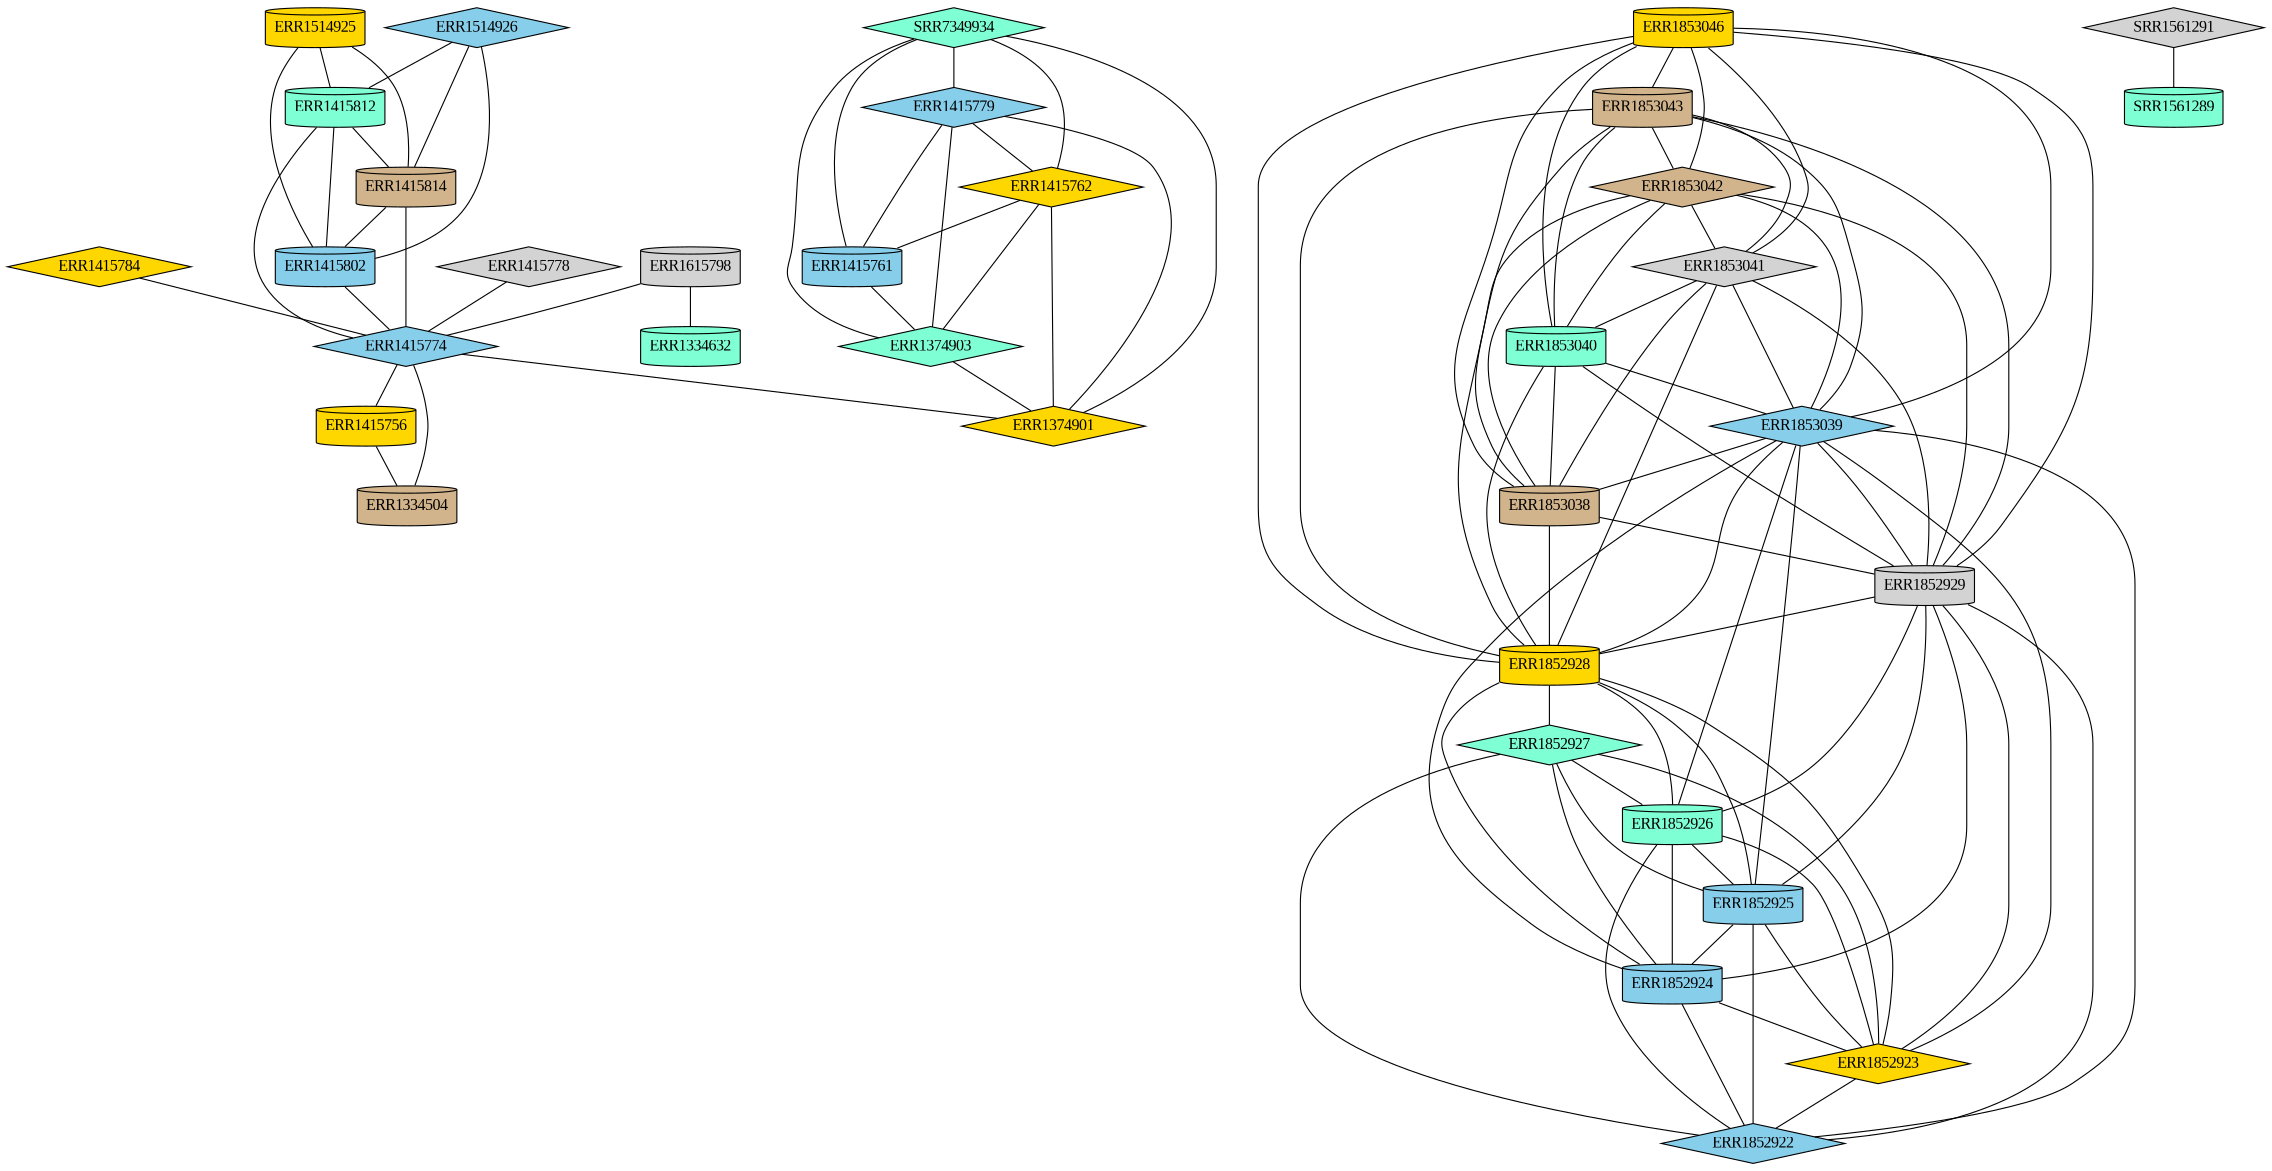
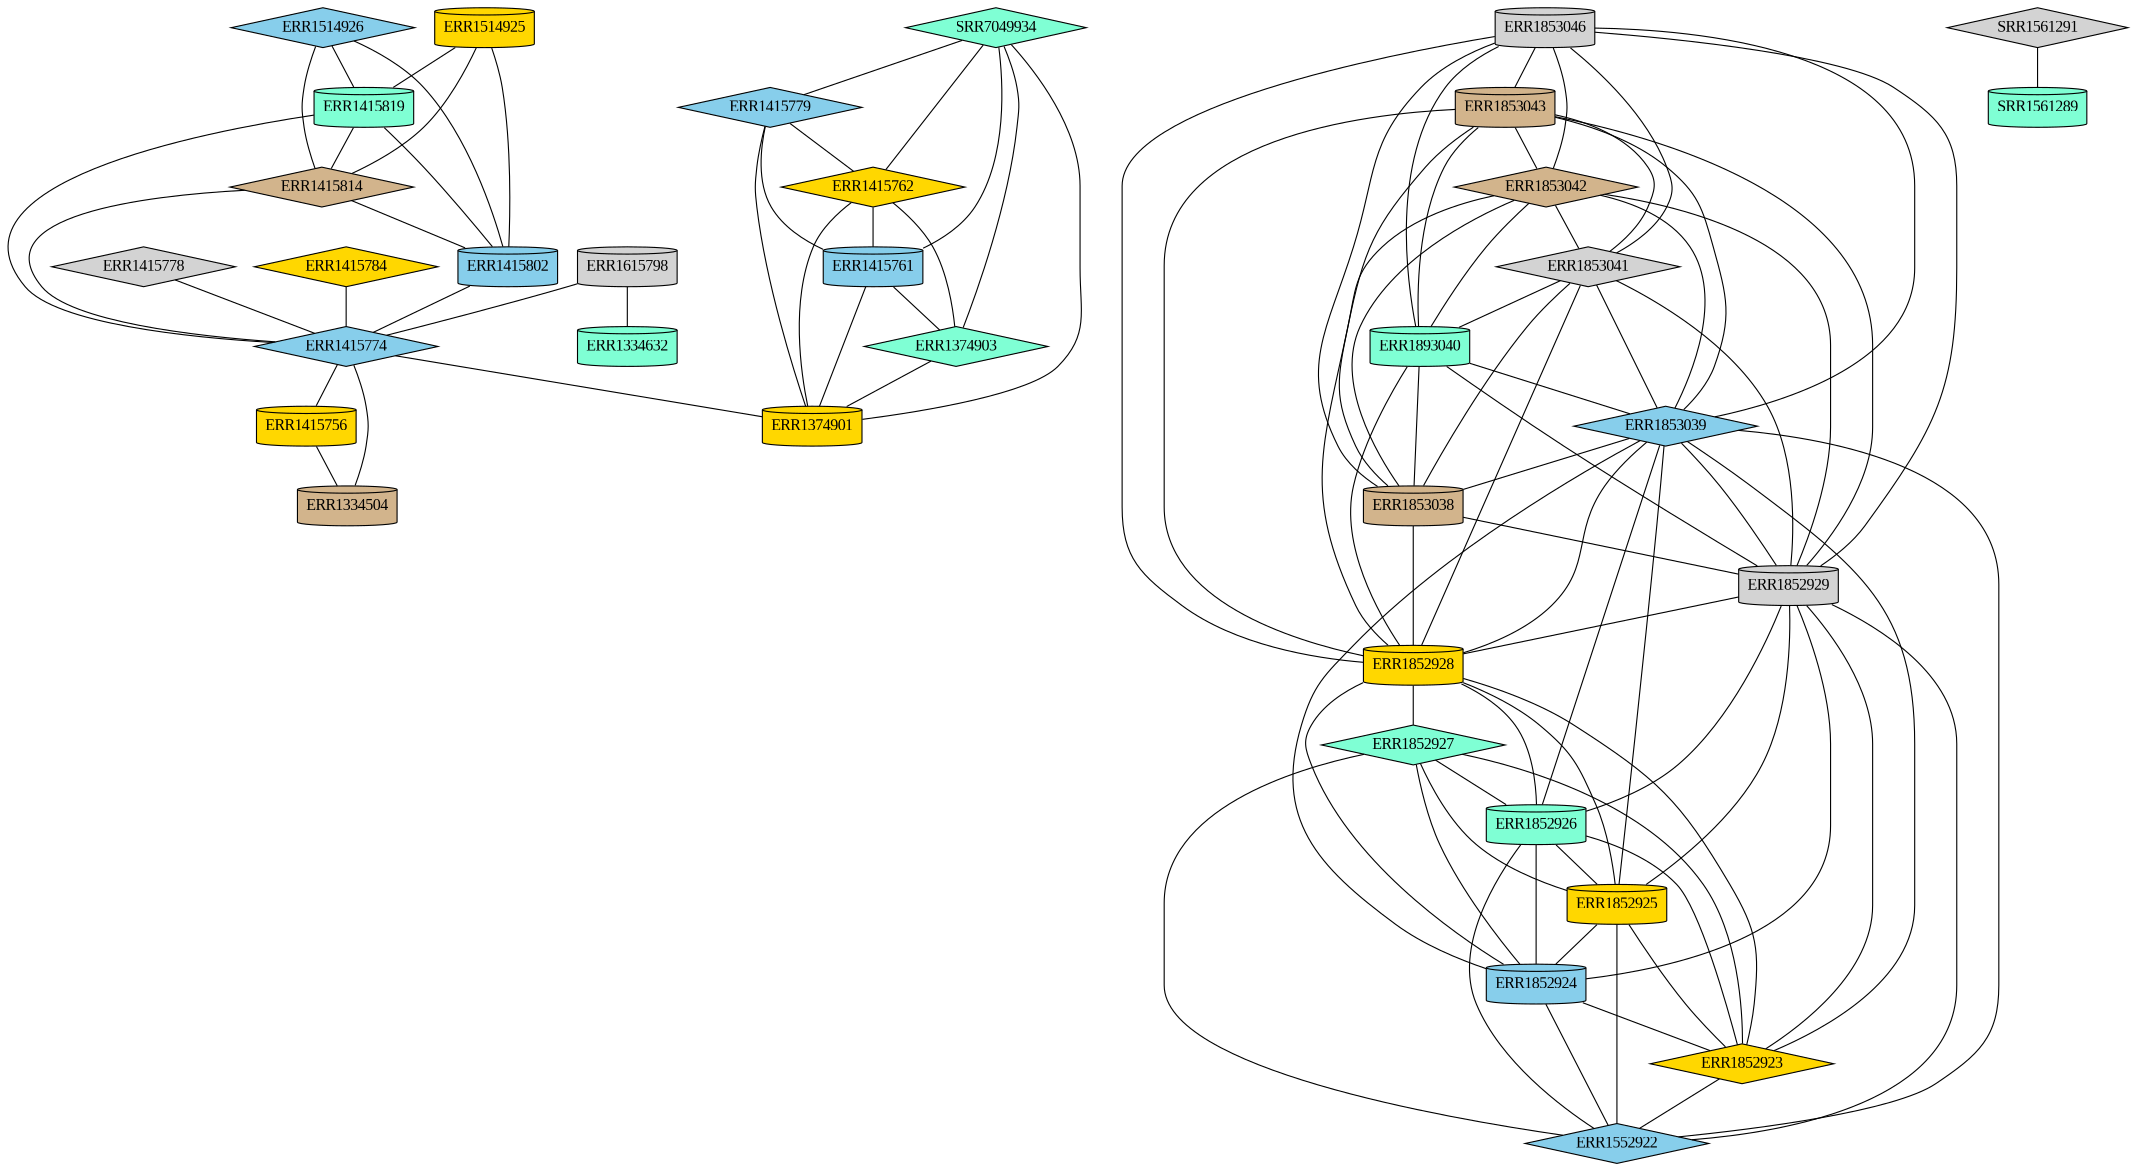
  graph {
    fontname="Liberation Serif"
    node [fillcolor=skyblue fontname="Liberation Serif" shape=cylinder style=filled]
    edge [distance=3 fontname="Liberation Serif"]
    ERR1415756 [fillcolor=gold]
    ERR1334504 [fillcolor=tan]
    ERR1415762 [fillcolor=gold shape=diamond]
    ERR1415761
-   ERR1374901 [fillcolor=gold shape=diamond]
+   ERR1374901 [fillcolor=gold]
    ERR1374903 [fillcolor=aquamarine shape=diamond]
    ERR1415779 [shape=diamond]
-   ERR1415814 [fillcolor=tan]
+   ERR1415814 [fillcolor=tan shape=diamond]
    ERR1415802
    ERR1415774 [shape=diamond]
-   ERR1415819 [fillcolor=aquamarine label=ERR1415812]
+   ERR1415819 [fillcolor=aquamarine]
    ERR1852923 [fillcolor=gold shape=diamond]
-   ERR1852922 [shape=diamond]
+   ERR1852922 [shape=diamond label=ERR1552922]
    ERR1852924
-   ERR1852925
+   ERR1852925 [fillcolor=gold]
    ERR1852926 [fillcolor=aquamarine]
    ERR1853039 [shape=diamond]
    ERR1852929 [fillcolor=lightgrey]
    ERR1852928 [fillcolor=gold]
    ERR1853038 [fillcolor=tan]
    ERR1852927 [fillcolor=aquamarine shape=diamond]
    ERR1853042 [fillcolor=tan shape=diamond]
    ERR1853041 [fillcolor=lightgrey shape=diamond]
-   ERR1853040 [fillcolor=aquamarine]
+   ERR1853040 [fillcolor=aquamarine label=ERR1893040]
    ERR1853043 [fillcolor=tan]
-   ERR1853046 [fillcolor=gold]
-   SRR7049934 [fillcolor=aquamarine shape=diamond label=SRR7349934]
+   ERR1853046 [fillcolor=lightgrey]
+   SRR7049934 [fillcolor=aquamarine shape=diamond]
    n28 [fillcolor=lightgrey label=ERR1615798]
    ERR1334632 [fillcolor=aquamarine]
    ERR1514925 [fillcolor=gold]
    ERR1415778 [fillcolor=lightgrey shape=diamond]
    ERR1415784 [fillcolor=gold shape=diamond]
    ERR1514926 [shape=diamond]
    SRR1561291 [fillcolor=lightgrey shape=diamond]
    SRR1561289 [fillcolor=aquamarine]
    ERR1415756 -- ERR1334504 [distance=0]
    ERR1415762 -- ERR1415761 [distance=0]
    ERR1415762 -- ERR1374901 [distance=1]
    ERR1415762 -- ERR1374903 [distance=1]
+   ERR1415761 -- ERR1374901 [distance=1]
    ERR1415761 -- ERR1374903 [distance=1]
    ERR1374903 -- ERR1374901 [distance=2]
    ERR1415779 -- ERR1415762 [distance=0]
    ERR1415779 -- ERR1415761 [distance=0]
    ERR1415779 -- ERR1374901 [distance=1]
-   ERR1415779 -- ERR1374903 [distance=1]
    ERR1415814 -- ERR1415802 [distance=0]
    ERR1415814 -- ERR1415774
    ERR1415802 -- ERR1415774
    ERR1415774 -- ERR1415756
    ERR1415774 -- ERR1334504
    ERR1415774 -- ERR1374901
    ERR1415819 -- ERR1415814 [distance=0]
    ERR1415819 -- ERR1415802 [distance=0]
    ERR1415819 -- ERR1415774
    ERR1852923 -- ERR1852922 [distance=0]
    ERR1852924 -- ERR1852923 [distance=0]
    ERR1852924 -- ERR1852922 [distance=0]
    ERR1852925 -- ERR1852923 [distance=0]
    ERR1852925 -- ERR1852922 [distance=0]
    ERR1852925 -- ERR1852924 [distance=0]
    ERR1852926 -- ERR1852923 [distance=0]
    ERR1852926 -- ERR1852922 [distance=0]
    ERR1852926 -- ERR1852924 [distance=0]
    ERR1852926 -- ERR1852925 [distance=0]
    ERR1853039 -- ERR1852923
    ERR1853039 -- ERR1852922
    ERR1853039 -- ERR1852924
    ERR1853039 -- ERR1852925
    ERR1853039 -- ERR1852926
    ERR1853039 -- ERR1852929 [distance=0]
    ERR1853039 -- ERR1852928 [distance=1]
    ERR1853039 -- ERR1853038 [distance=1]
    ERR1852929 -- ERR1852923
    ERR1852929 -- ERR1852922
    ERR1852929 -- ERR1852924
    ERR1852929 -- ERR1852925
    ERR1852929 -- ERR1852926
    ERR1852929 -- ERR1852928 [distance=1]
    ERR1852928 -- ERR1852923 [distance=2]
    ERR1852928 -- ERR1852924 [distance=2]
    ERR1852928 -- ERR1852925 [distance=2]
    ERR1852928 -- ERR1852926 [distance=2]
    ERR1852928 -- ERR1852927
    ERR1853038 -- ERR1852929 [distance=1]
    ERR1853038 -- ERR1852928 [distance=2]
    ERR1852927 -- ERR1852923 [distance=1]
    ERR1852927 -- ERR1852922 [distance=1]
    ERR1852927 -- ERR1852924 [distance=1]
    ERR1852927 -- ERR1852925 [distance=1]
    ERR1852927 -- ERR1852926 [distance=1]
    ERR1853042 -- ERR1853039 [distance=1]
    ERR1853042 -- ERR1852929 [distance=1]
    ERR1853042 -- ERR1852928 [distance=2]
    ERR1853042 -- ERR1853038 [distance=2]
    ERR1853042 -- ERR1853041 [distance=0]
    ERR1853042 -- ERR1853040 [distance=2]
    ERR1853041 -- ERR1853039 [distance=1]
    ERR1853041 -- ERR1852929 [distance=1]
    ERR1853041 -- ERR1852928 [distance=2]
    ERR1853041 -- ERR1853038 [distance=2]
    ERR1853041 -- ERR1853040 [distance=2]
    ERR1853040 -- ERR1853039 [distance=1]
    ERR1853040 -- ERR1852929 [distance=1]
    ERR1853040 -- ERR1852928 [distance=2]
    ERR1853040 -- ERR1853038 [distance=2]
    ERR1853043 -- ERR1853039 [distance=1]
    ERR1853043 -- ERR1852929 [distance=1]
    ERR1853043 -- ERR1852928 [distance=2]
    ERR1853043 -- ERR1853038 [distance=2]
    ERR1853043 -- ERR1853042 [distance=0]
    ERR1853043 -- ERR1853041 [distance=0]
    ERR1853043 -- ERR1853040 [distance=2]
    ERR1853046 -- ERR1853039 [distance=2]
    ERR1853046 -- ERR1852929 [distance=2]
    ERR1853046 -- ERR1852928
    ERR1853046 -- ERR1853038
    ERR1853046 -- ERR1853042
    ERR1853046 -- ERR1853041
    ERR1853046 -- ERR1853040 [distance=1]
    ERR1853046 -- ERR1853043
    SRR7049934 -- ERR1415762 [distance=2]
    SRR7049934 -- ERR1415761 [distance=2]
    SRR7049934 -- ERR1374901 [distance=1]
    SRR7049934 -- ERR1374903
    SRR7049934 -- ERR1415779 [distance=2]
    n28 -- ERR1415774
    n28 -- ERR1334632 [distance=2]
    ERR1514925 -- ERR1415814 [distance=2]
    ERR1514925 -- ERR1415802 [distance=2]
    ERR1514925 -- ERR1415819 [distance=2]
    ERR1415778 -- ERR1415774
    ERR1415784 -- ERR1415774
    ERR1514926 -- ERR1415814
    ERR1514926 -- ERR1415802
    ERR1514926 -- ERR1415819
    SRR1561291 -- SRR1561289
  }
